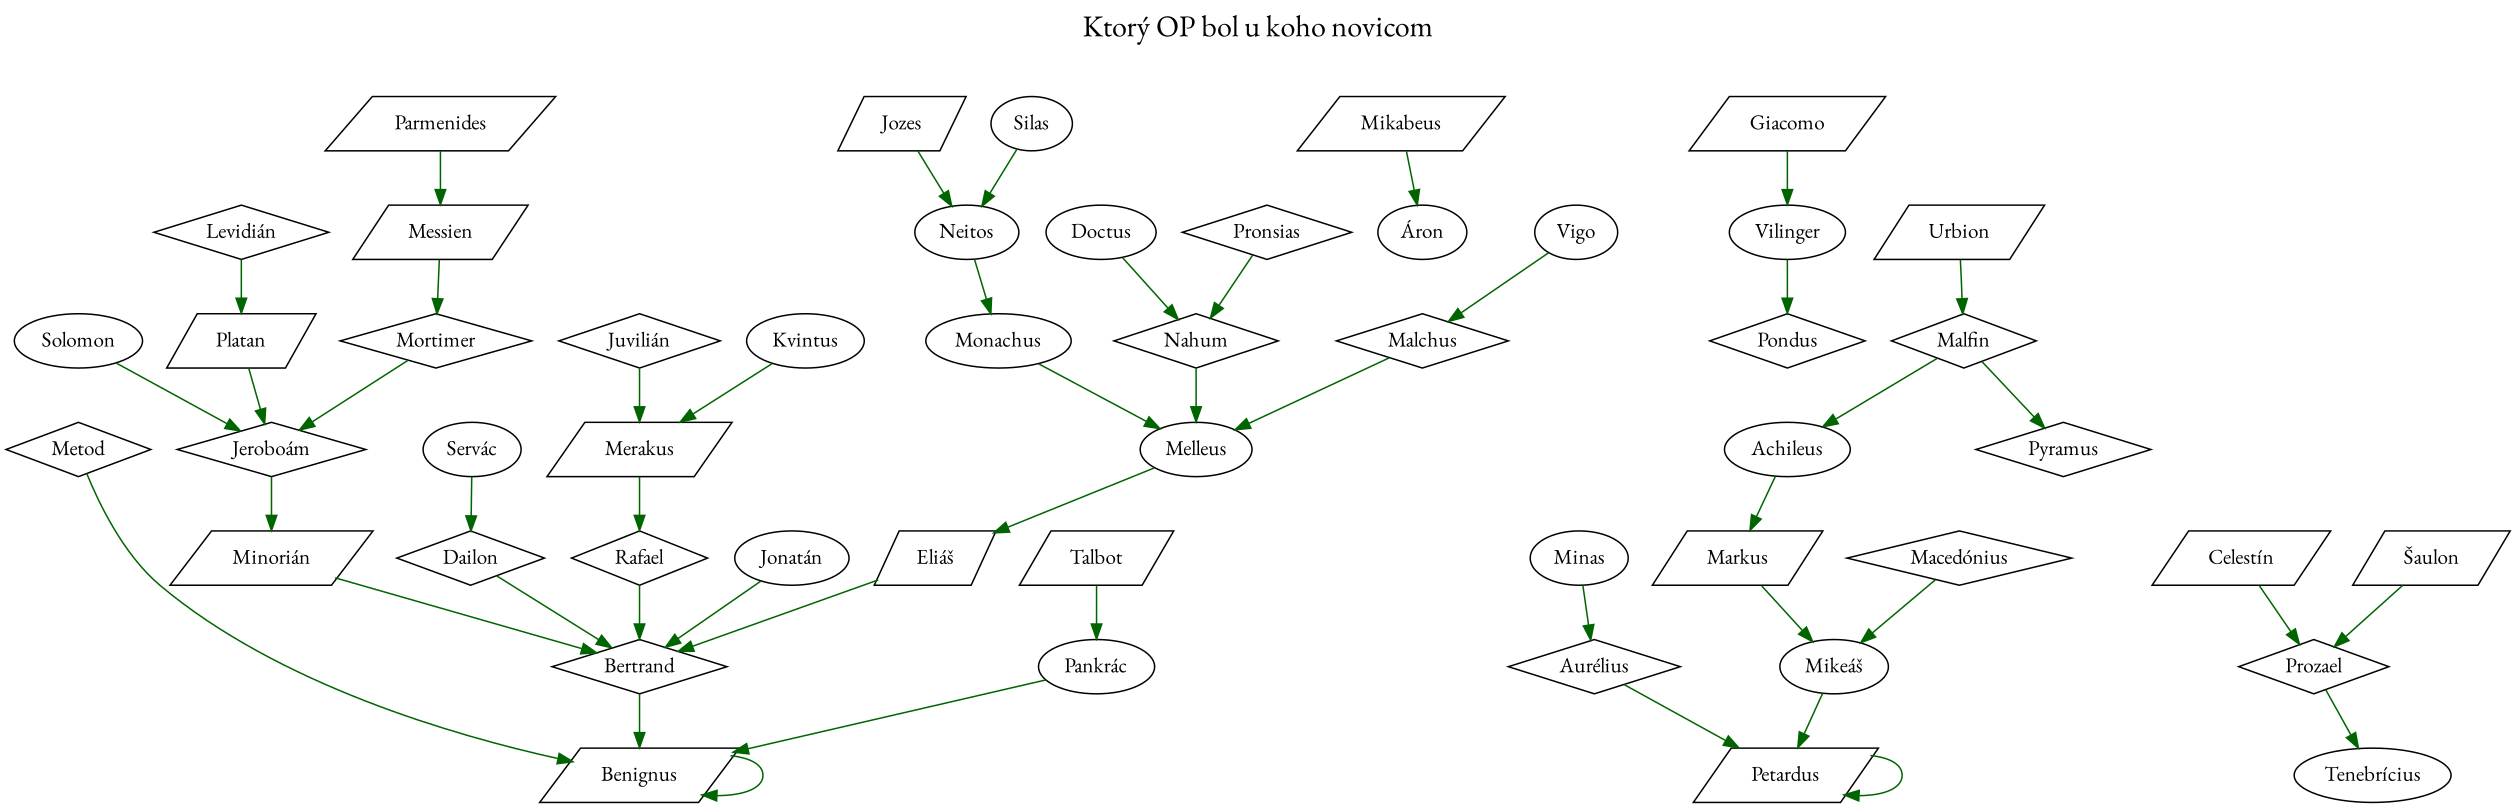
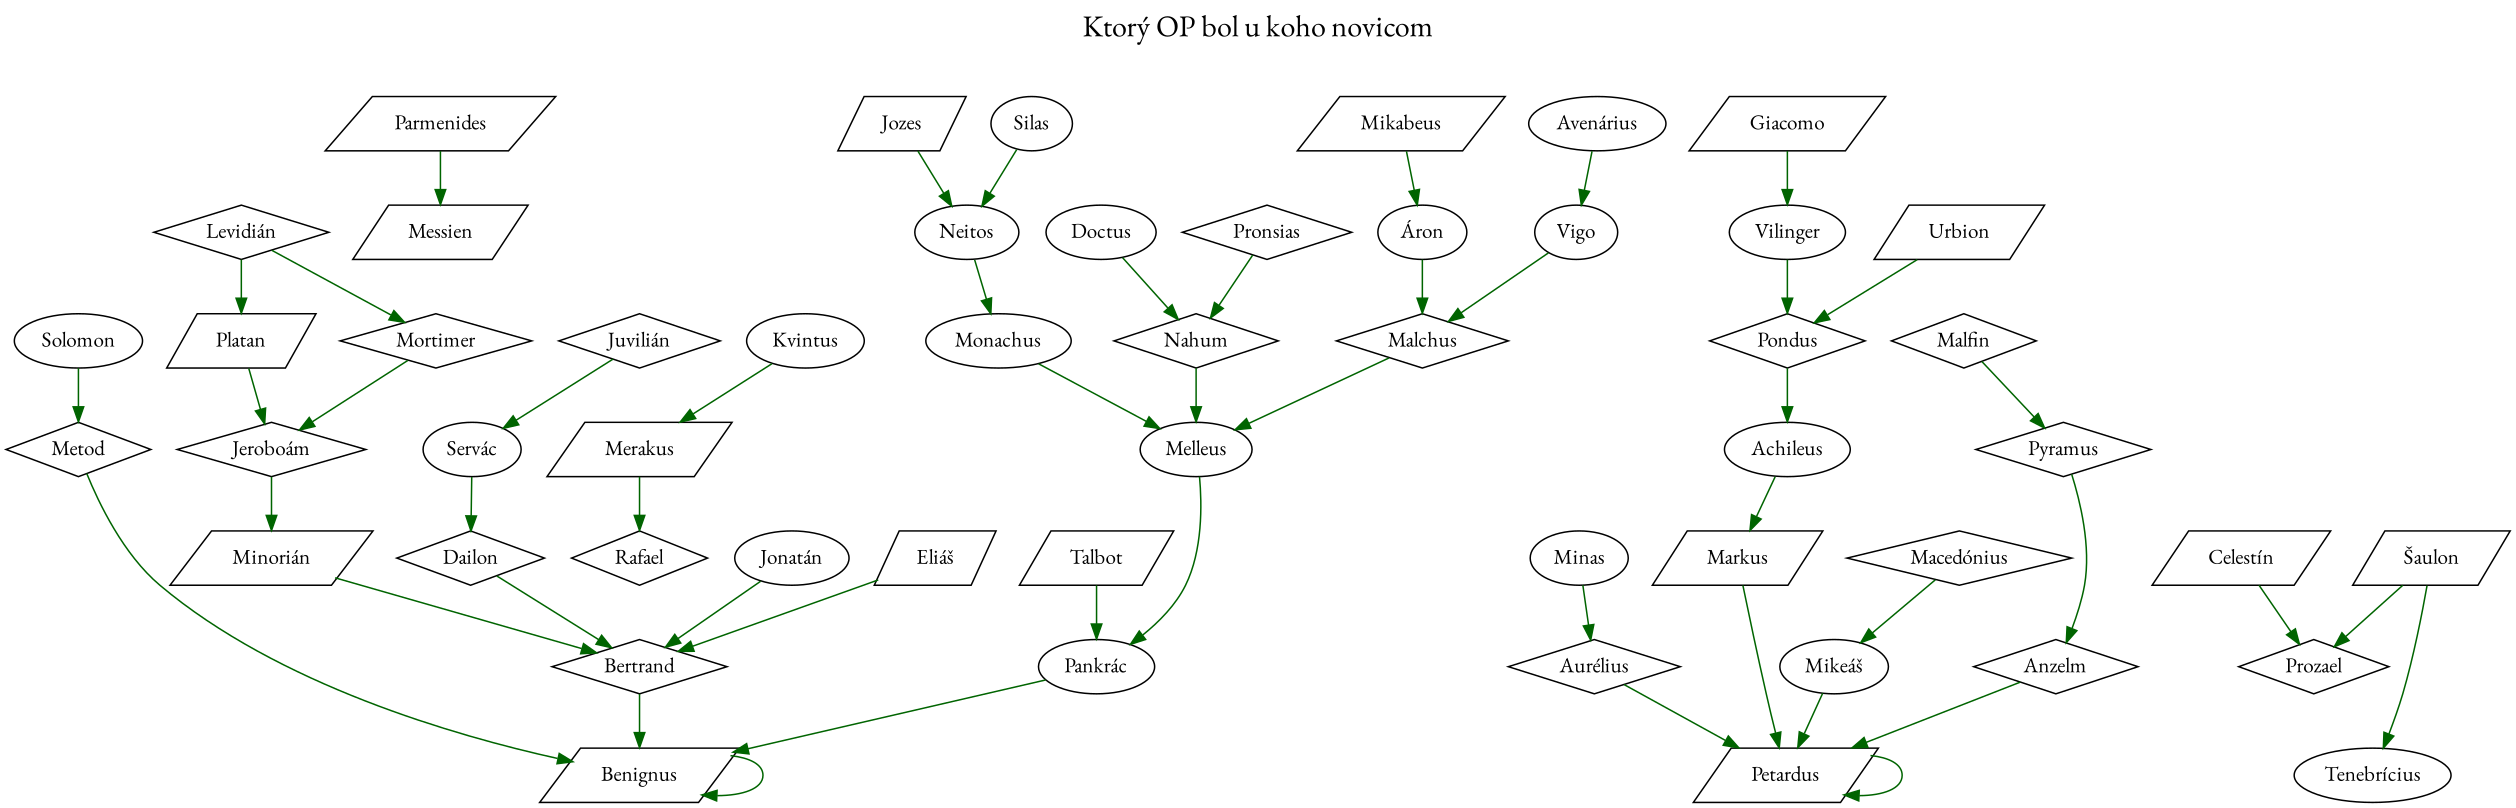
  digraph {
    fontname="EB Garamond"
    fontsize=20
    label="Ktorý OP bol u koho novicom"
    labelloc=t
    rankdir=BT
    node [fontname="EB Garamond" shape=diamond]
    edge [color=darkgreen dir=back fontname="EB Garamond"]
    Benignus [shape=parallelogram]
    Petardus [shape=parallelogram]
    Metod
    Bertrand
    "Pankrác" [shape=ellipse]
    "Aurélius"
    "Mikeáš" [shape=ellipse]
    Markus [shape=parallelogram]
+   Anzelm
    Solomon [shape=ellipse]
    "Minorián" [shape=parallelogram]
    Dailon
    Rafael
    "Jonatán" [shape=ellipse]
    "Eliáš" [shape=parallelogram]
    Talbot [shape=parallelogram]
    Minas [shape=ellipse]
    "Macedónius"
    Achileus [shape=ellipse]
    Pyramus
    Pondus
    Malfin
    Vilinger [shape=ellipse]
    "Jeroboám"
    "Servác" [shape=ellipse]
    Merakus [shape=parallelogram]
    Melleus [shape=ellipse]
    Urbion [shape=parallelogram]
    Platan [shape=parallelogram]
    Mortimer
    "Juvilián"
    Kvintus [shape=ellipse]
    Monachus [shape=ellipse]
    Nahum
    Malchus
    Giacomo [shape=parallelogram]
    "Levidián"
    Messien [shape=parallelogram]
    Neitos [shape=ellipse]
    Doctus [shape=ellipse]
    Pronsias
    "Áron" [shape=ellipse]
    Vigo [shape=ellipse]
    Jozes [shape=parallelogram]
    Silas [shape=ellipse]
    Parmenides [shape=parallelogram]
    Mikabeus [shape=parallelogram]
+   "Avenárius" [shape=ellipse]
    "Tenebrícius" [shape=ellipse]
    Prozael
    "Celestín" [shape=parallelogram]
    "Šaulon" [shape=parallelogram]
    subgraph sub_1 {
      rank=min
      Benignus
      Petardus
    }
    Benignus -> Benignus
    Benignus -> Metod
    Benignus -> Bertrand
    Benignus -> "Pankrác"
    Petardus -> Petardus
    Petardus -> "Aurélius"
    Petardus -> "Mikeáš"
-   "Mikeáš" -> Markus
-   "Jeroboám" -> Solomon
+   Petardus -> Markus
+   Petardus -> Anzelm
+   Metod -> Solomon
    Bertrand -> "Minorián"
    Bertrand -> Dailon
-   Bertrand -> Rafael
    Bertrand -> "Jonatán"
    Bertrand -> "Eliáš"
    "Pankrác" -> Talbot
    "Aurélius" -> Minas
    "Mikeáš" -> "Macedónius"
    Markus -> Achileus
+   Anzelm -> Pyramus
    "Minorián" -> "Jeroboám"
    Dailon -> "Servác"
    Rafael -> Merakus
-   "Eliáš" -> Melleus
-   Achileus -> Malfin
+   "Pankrác" -> Melleus
+   Achileus -> Pondus
    Pyramus -> Malfin
    Pondus -> Vilinger
-   Malfin -> Urbion
+   Pondus -> Urbion
    Vilinger -> Giacomo
    "Jeroboám" -> Platan
    "Jeroboám" -> Mortimer
-   Merakus -> "Juvilián"
+   "Servác" -> "Juvilián"
    Merakus -> Kvintus
    Melleus -> Monachus
    Melleus -> Nahum
    Melleus -> Malchus
    Platan -> "Levidián"
-   Mortimer -> Messien
+   Mortimer -> "Levidián"
    Monachus -> Neitos
    Nahum -> Doctus
    Nahum -> Pronsias
+   Malchus -> "Áron"
    Malchus -> Vigo
    Messien -> Parmenides
    Neitos -> Jozes
    Neitos -> Silas
    "Áron" -> Mikabeus
-   "Tenebrícius" -> Prozael
+   Vigo -> "Avenárius"
+   "Tenebrícius" -> "Šaulon"
    Prozael -> "Celestín"
    Prozael -> "Šaulon"
  }
